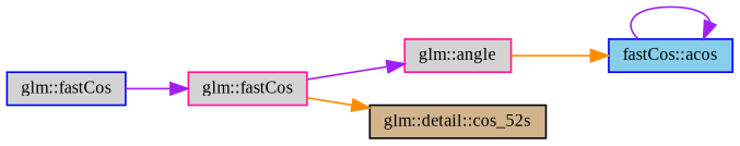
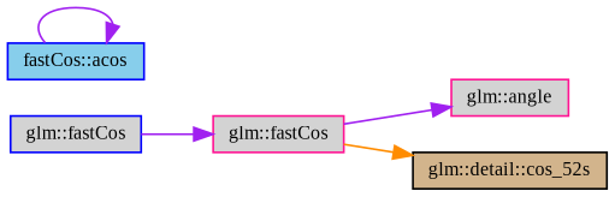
  digraph {
    fontname="Liberation Serif"
    rankdir=LR
    node [color=blue fillcolor=lightgrey fontname="Liberation Serif" fontsize=10 shape=record style=filled]
    edge [color=purple fontname="Liberation Serif" fontsize=10 labelfontname=Helvetica labelfontsize=10 style=solid]
    n1 [fontcolor=black height=0.2 label="glm::fastCos" width=0.4]
    n2 [color=deeppink height=0.2 label="glm::fastCos" width=0.4]
    n3 [color=deeppink height=0.2 label="glm::angle" width=0.4]
    n4 [color=black fillcolor=tan height=0.2 label="glm::detail::cos_52s" width=0.4]
    n5 [fillcolor=skyblue height=0.2 label="fastCos::acos" width=0.4]
    n1 -> n2
    n2 -> n3
    n2 -> n4 [color=darkorange]
-   n3 -> n5 [color=darkorange]
    n5 -> n5
  }
